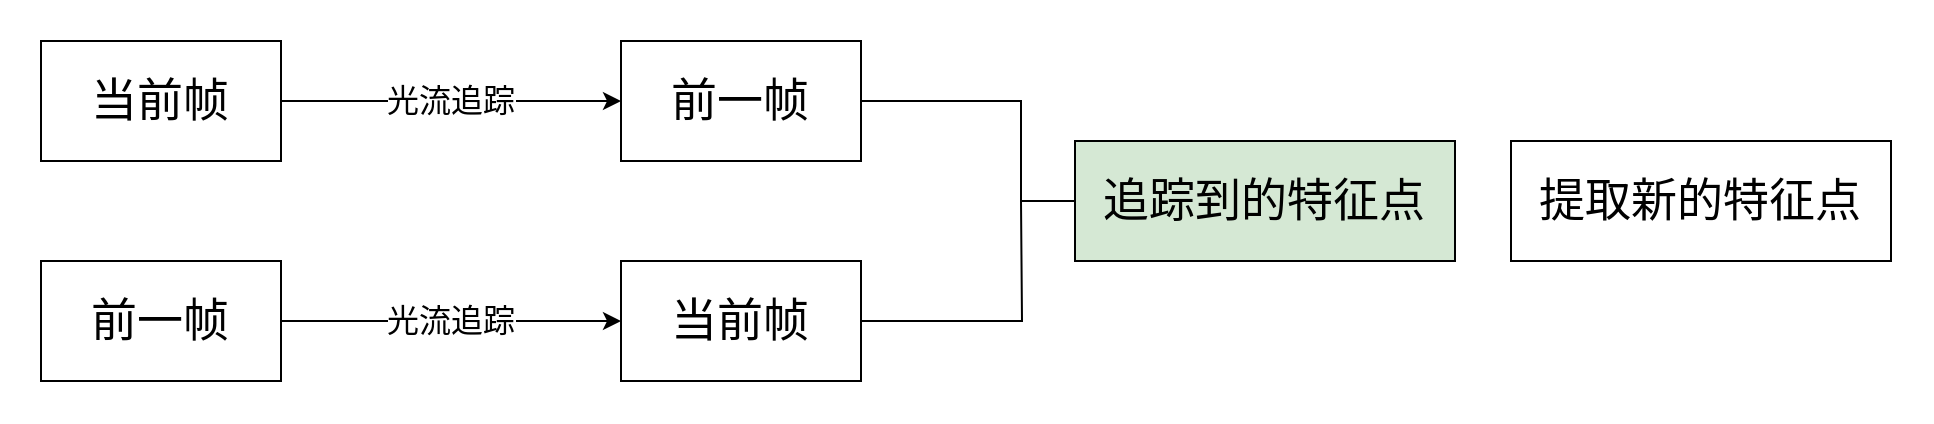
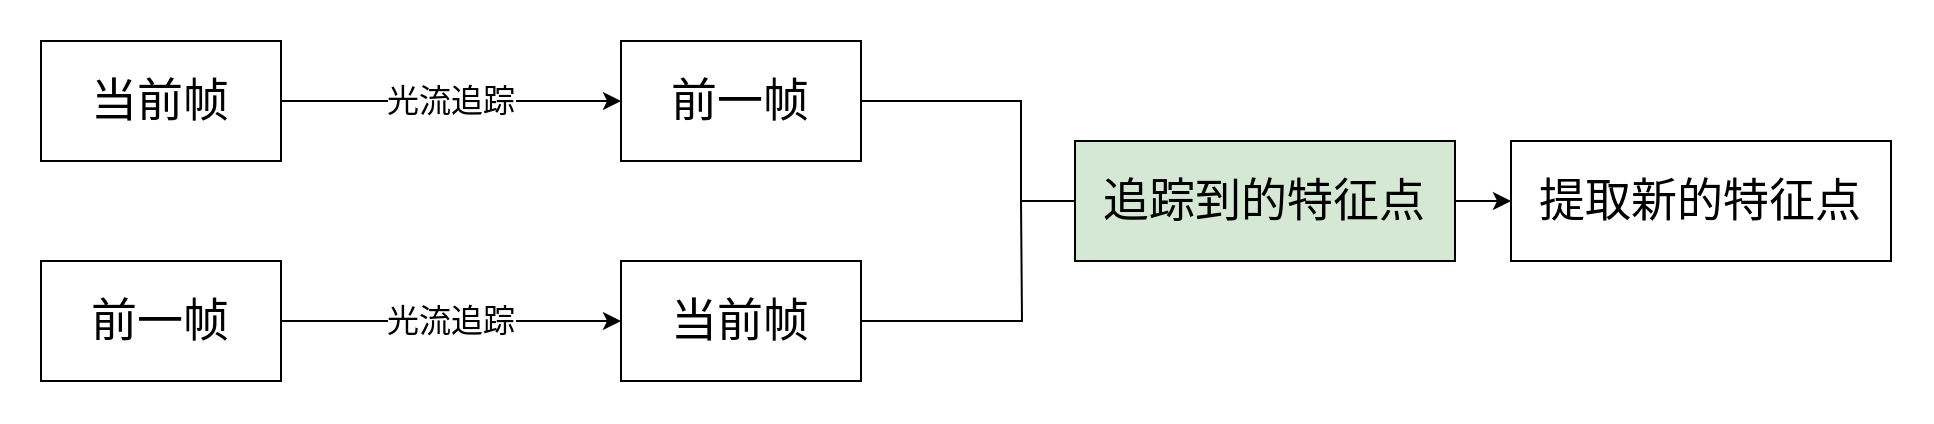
  <mxCell id="0" />
  <mxCell id="1" parent="0" />
  <mxCell id="2" value="&lt;font style=&quot;font-size: 16px;&quot;&gt;光流追踪&lt;/font&gt;" style="edgeStyle=orthogonalEdgeStyle;rounded=0;orthogonalLoop=1;jettySize=auto;html=1;exitX=1;exitY=0.5;exitDx=0;exitDy=0;entryX=0;entryY=0.5;entryDx=0;entryDy=0;" edge="1" parent="1" source="3" target="5"><mxGeometry relative="1" as="geometry" /></mxCell>
  <mxCell id="3" value="&lt;font style=&quot;font-size: 23px;&quot;&gt;当前帧&lt;/font&gt;" style="rounded=0;whiteSpace=wrap;html=1;" vertex="1" parent="1"><mxGeometry x="20" y="20" width="120" height="60" as="geometry" /></mxCell>
  <mxCell id="4" style="edgeStyle=orthogonalEdgeStyle;rounded=0;orthogonalLoop=1;jettySize=auto;html=1;exitX=1;exitY=0.5;exitDx=0;exitDy=0;entryX=0;entryY=0.5;entryDx=0;entryDy=0;endArrow=none;endFill=0;" edge="1" parent="1" source="5" target="11"><mxGeometry relative="1" as="geometry"><Array as="points"><mxPoint x="510" y="50" /></Array></mxGeometry></mxCell>
  <mxCell id="5" value="&lt;font style=&quot;font-size: 23px;&quot;&gt;前一帧&lt;/font&gt;" style="rounded=0;whiteSpace=wrap;html=1;" vertex="1" parent="1"><mxGeometry x="310" y="20" width="120" height="60" as="geometry" /></mxCell>
  <mxCell id="6" value="&lt;font style=&quot;font-size: 16px;&quot;&gt;光流追踪&lt;/font&gt;" style="edgeStyle=orthogonalEdgeStyle;rounded=0;orthogonalLoop=1;jettySize=auto;html=1;exitX=1;exitY=0.5;exitDx=0;exitDy=0;entryX=0;entryY=0.5;entryDx=0;entryDy=0;" edge="1" parent="1" source="7" target="9"><mxGeometry relative="1" as="geometry" /></mxCell>
  <mxCell id="7" value="&lt;font style=&quot;font-size: 23px;&quot;&gt;前一帧&lt;/font&gt;" style="rounded=0;whiteSpace=wrap;html=1;" vertex="1" parent="1"><mxGeometry x="20" y="130" width="120" height="60" as="geometry" /></mxCell>
  <mxCell id="8" style="edgeStyle=orthogonalEdgeStyle;rounded=0;orthogonalLoop=1;jettySize=auto;html=1;exitX=1;exitY=0.5;exitDx=0;exitDy=0;endArrow=none;endFill=0;" edge="1" parent="1" source="9"><mxGeometry relative="1" as="geometry"><mxPoint x="510" y="100" as="targetPoint" /></mxGeometry></mxCell>
  <mxCell id="9" value="&lt;font style=&quot;font-size: 23px;&quot;&gt;当前帧&lt;/font&gt;" style="rounded=0;whiteSpace=wrap;html=1;" vertex="1" parent="1"><mxGeometry x="310" y="130" width="120" height="60" as="geometry" /></mxCell>
+ <mxCell id="10" style="edgeStyle=orthogonalEdgeStyle;rounded=0;orthogonalLoop=1;jettySize=auto;html=1;exitX=1;exitY=0.5;exitDx=0;exitDy=0;entryX=0;entryY=0.5;entryDx=0;entryDy=0;" edge="1" parent="1" source="11" target="12"><mxGeometry relative="1" as="geometry" /></mxCell>
  <mxCell id="11" value="&lt;font style=&quot;font-size: 23px;&quot;&gt;追踪到的特征点&lt;/font&gt;" style="rounded=0;whiteSpace=wrap;html=1;fillColor=#d5e8d4;" vertex="1" parent="1"><mxGeometry x="537" y="70" width="190" height="60" as="geometry" /></mxCell>
  <mxCell id="12" value="&lt;font style=&quot;font-size: 23px;&quot;&gt;提取新的特征点&lt;/font&gt;" style="rounded=0;whiteSpace=wrap;html=1;" vertex="1" parent="1"><mxGeometry x="755" y="70" width="190" height="60" as="geometry" /></mxCell>
